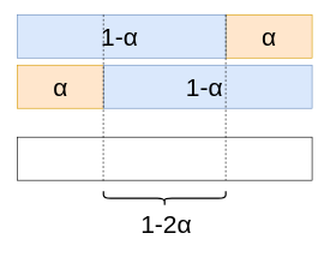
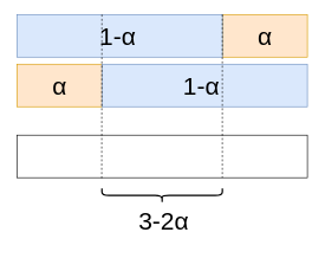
  <mxCell id="0" />
  <mxCell id="1" parent="0" />
  <mxCell id="2" value="" style="rounded=0;whiteSpace=wrap;html=1;" vertex="1" parent="1"><mxGeometry x="23" y="190" width="410" height="60" as="geometry" /></mxCell>
  <mxCell id="3" value="" style="rounded=0;whiteSpace=wrap;html=1;fillColor=#ffe6cc;strokeColor=#d79b00;" vertex="1" parent="1"><mxGeometry x="313" y="20" width="120" height="60" as="geometry" /></mxCell>
  <mxCell id="4" value="" style="rounded=0;whiteSpace=wrap;html=1;fillColor=#dae8fc;strokeColor=#6c8ebf;" vertex="1" parent="1"><mxGeometry x="23" y="20" width="290" height="60" as="geometry" /></mxCell>
  <mxCell id="5" value="1-α" style="text;html=1;strokeColor=none;fillColor=none;align=center;verticalAlign=middle;whiteSpace=wrap;rounded=0;fontSize=35;" vertex="1" parent="1"><mxGeometry x="103" y="40" width="125" height="20" as="geometry" /></mxCell>
  <mxCell id="6" value="α" style="text;html=1;strokeColor=none;fillColor=none;align=center;verticalAlign=middle;whiteSpace=wrap;rounded=0;fontSize=35;" vertex="1" parent="1"><mxGeometry x="310.5" y="40" width="125" height="20" as="geometry" /></mxCell>
  <mxCell id="7" value="" style="rounded=0;whiteSpace=wrap;html=1;fillColor=#ffe6cc;strokeColor=#d79b00;" vertex="1" parent="1"><mxGeometry x="23" y="90" width="120" height="60" as="geometry" /></mxCell>
  <mxCell id="8" value="" style="rounded=0;whiteSpace=wrap;html=1;fillColor=#dae8fc;strokeColor=#6c8ebf;" vertex="1" parent="1"><mxGeometry x="143" y="90" width="290" height="60" as="geometry" /></mxCell>
  <mxCell id="9" value="α" style="text;html=1;strokeColor=none;fillColor=none;align=center;verticalAlign=middle;whiteSpace=wrap;rounded=0;fontSize=35;" vertex="1" parent="1"><mxGeometry x="20.5" y="110" width="125" height="20" as="geometry" /></mxCell>
  <mxCell id="10" value="1-α" style="text;html=1;strokeColor=none;fillColor=none;align=center;verticalAlign=middle;whiteSpace=wrap;rounded=0;fontSize=35;" vertex="1" parent="1"><mxGeometry x="221" y="110" width="125" height="20" as="geometry" /></mxCell>
  <mxCell id="11" value="" style="endArrow=none;dashed=1;html=1;fontSize=35;entryX=0.292;entryY=1.011;entryDx=0;entryDy=0;entryPerimeter=0;" edge="1" parent="1" target="2"><mxGeometry width="50" height="50" relative="1" as="geometry"><mxPoint x="143" y="20" as="sourcePoint" /><mxPoint x="143" y="190" as="targetPoint" /></mxGeometry></mxCell>
  <mxCell id="12" value="" style="endArrow=none;dashed=1;html=1;fontSize=35;" edge="1" parent="1"><mxGeometry width="50" height="50" relative="1" as="geometry"><mxPoint x="313" y="20" as="sourcePoint" /><mxPoint x="313" y="250" as="targetPoint" /></mxGeometry></mxCell>
  <mxCell id="13" value="" style="shape=curlyBracket;whiteSpace=wrap;html=1;rounded=1;fontSize=35;rotation=-90;strokeWidth=2;" vertex="1" parent="1"><mxGeometry x="218" y="190" width="20" height="170" as="geometry" /></mxCell>
- <mxCell id="14" value="1-2α" style="text;html=1;strokeColor=none;fillColor=none;align=center;verticalAlign=middle;whiteSpace=wrap;rounded=0;fontSize=35;" vertex="1" parent="1"><mxGeometry x="168" y="290" width="125" height="40" as="geometry" /></mxCell>
+ <mxCell id="14" value="3-2α" style="text;html=1;strokeColor=none;fillColor=none;align=center;verticalAlign=middle;whiteSpace=wrap;rounded=0;fontSize=35;" vertex="1" parent="1"><mxGeometry x="168" y="290" width="125" height="40" as="geometry" /></mxCell>
